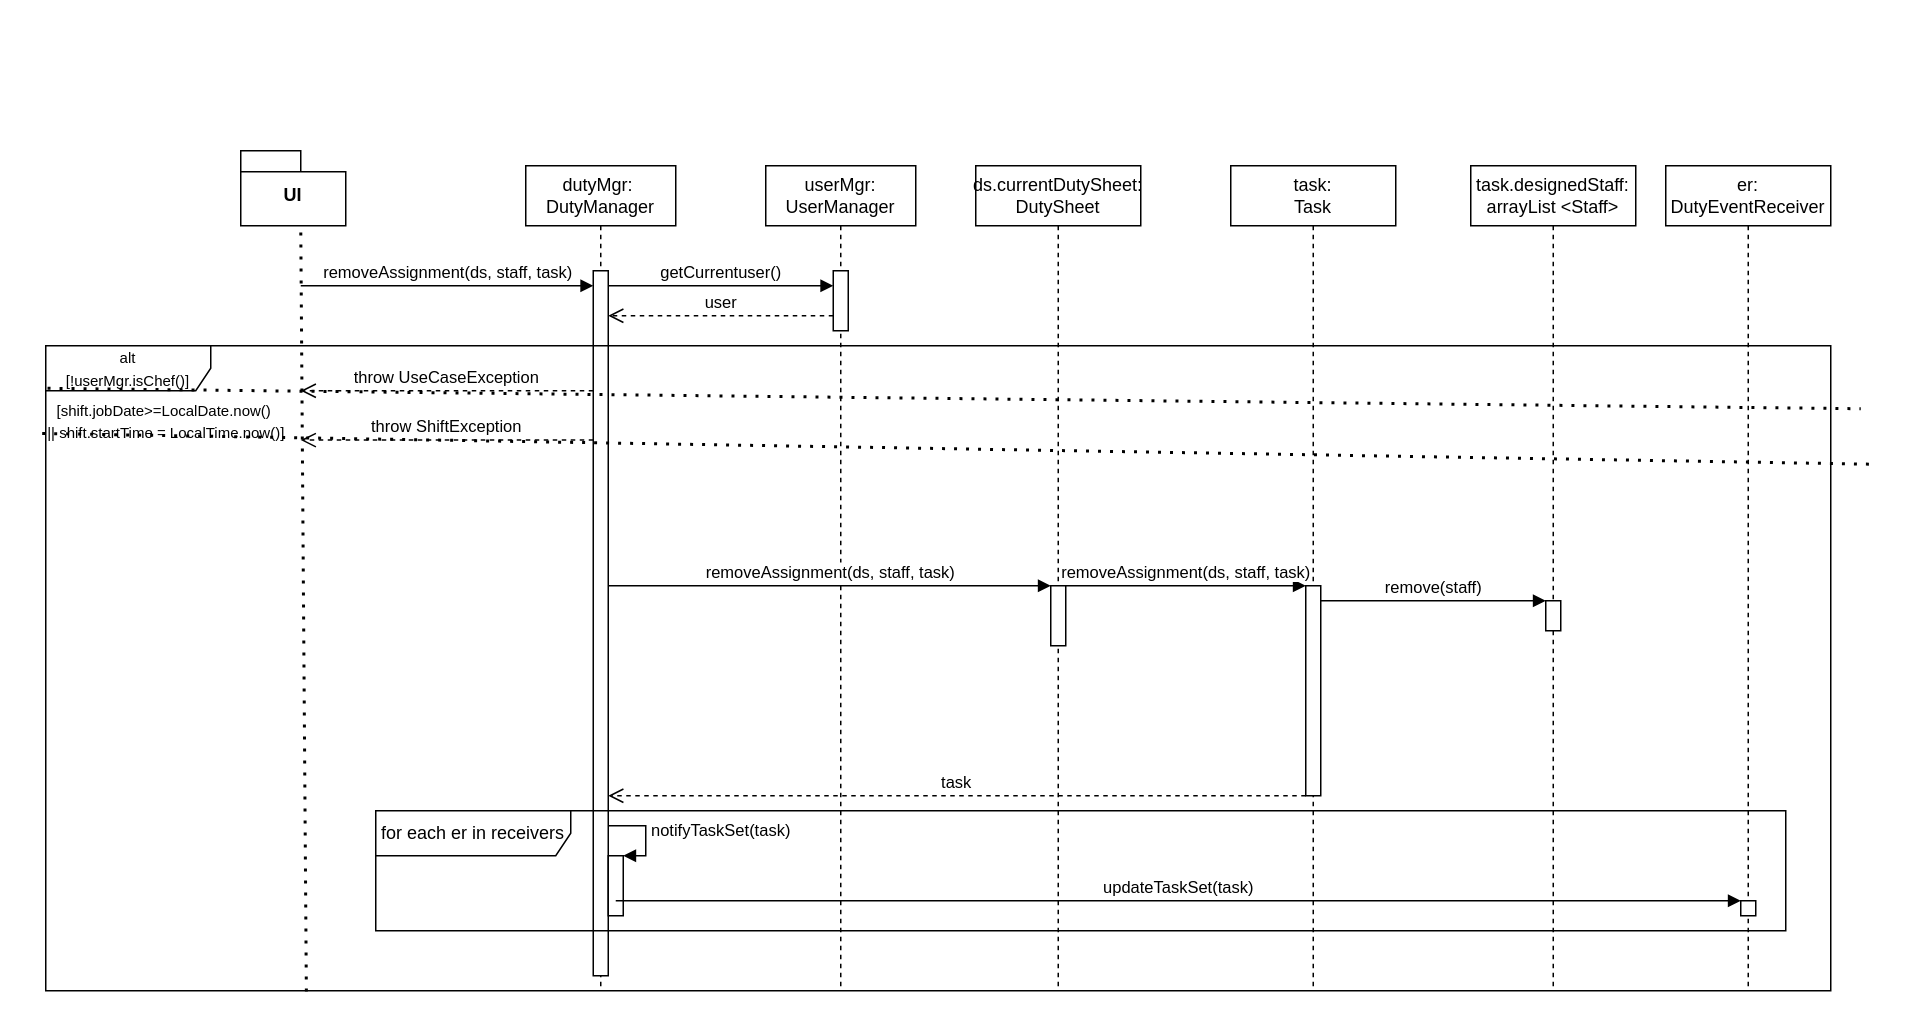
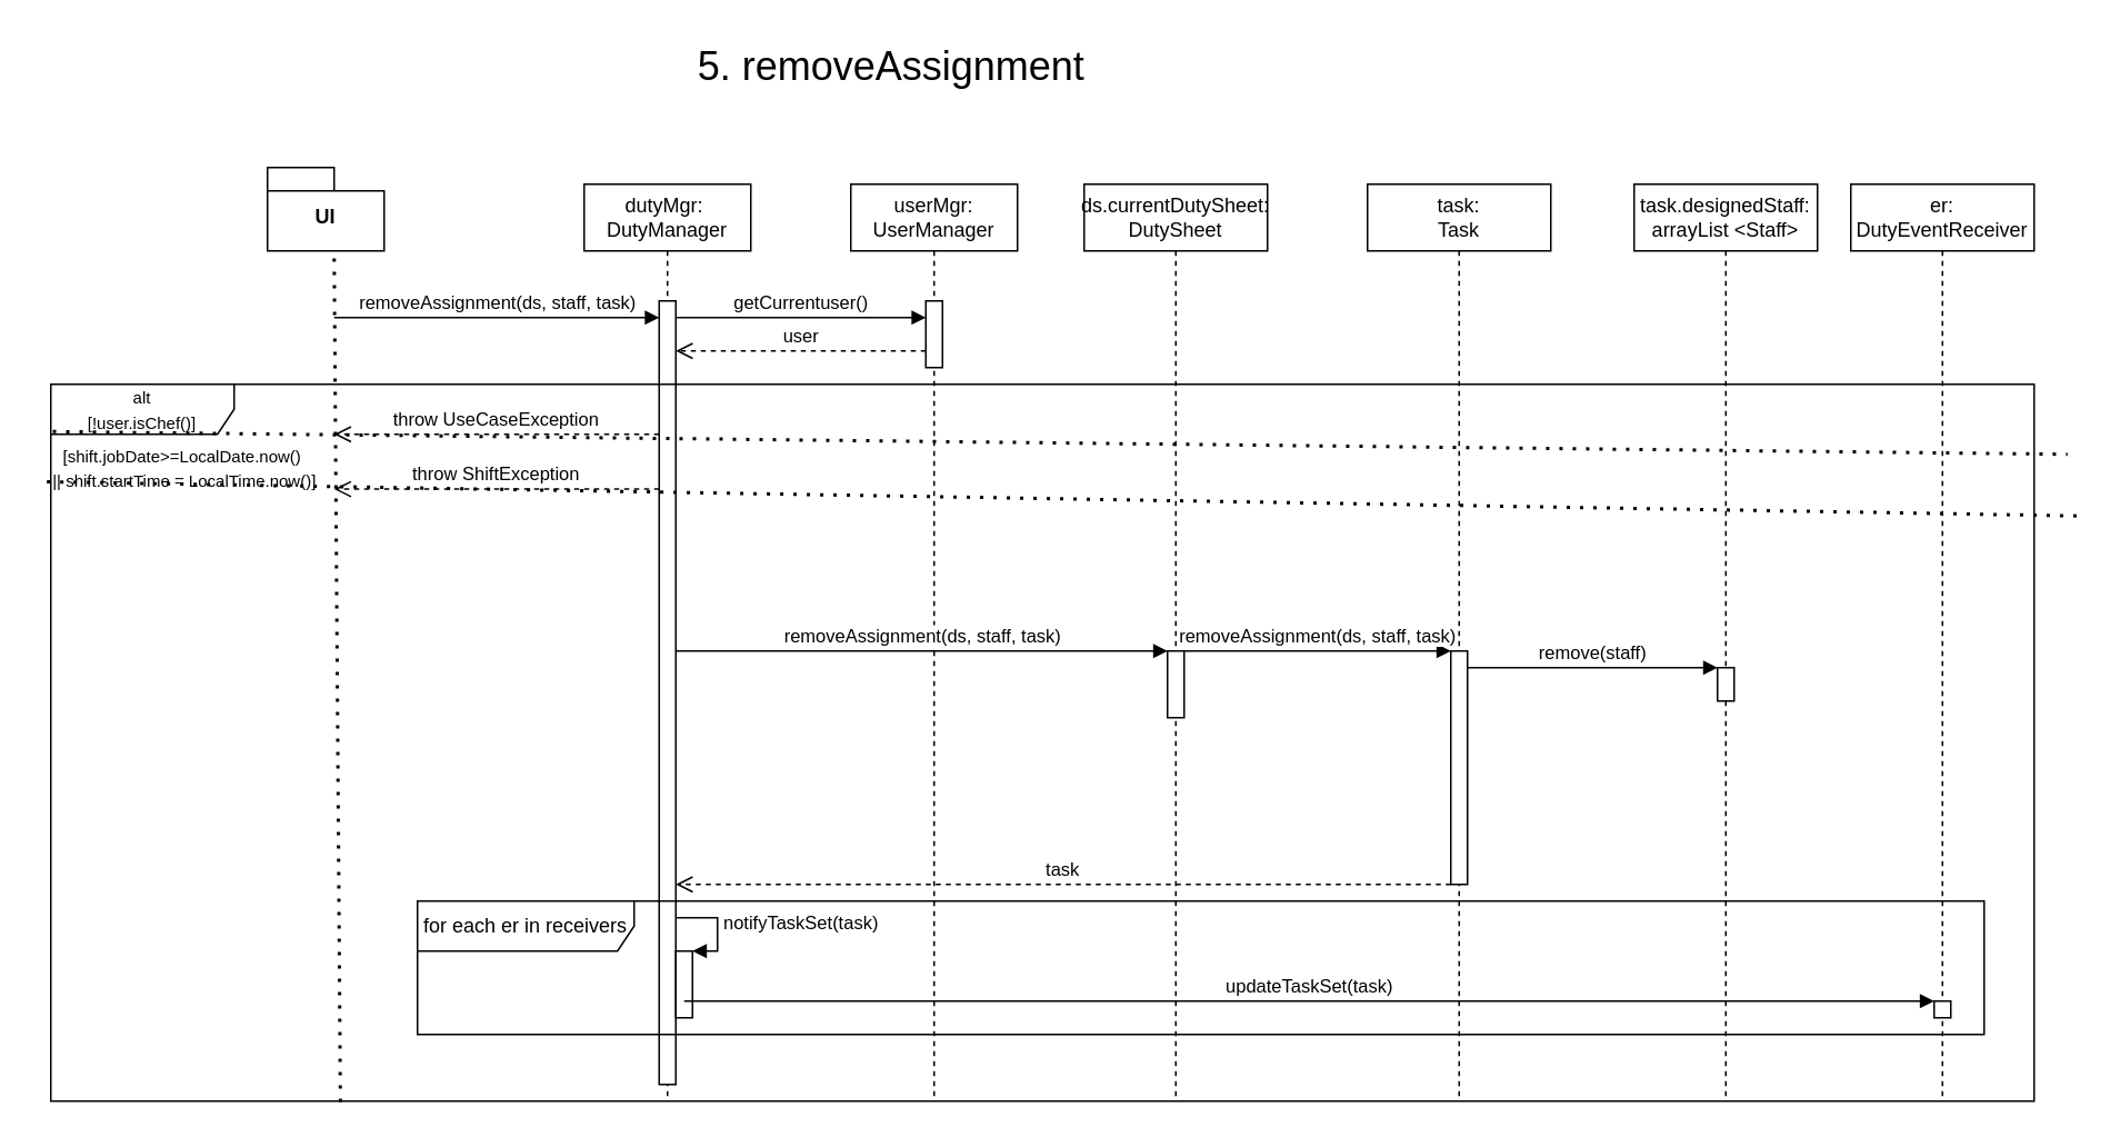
  <mxCell id="0" />
  <mxCell id="1" parent="0" />
  <mxCell id="2" value="" style="endArrow=none;dashed=1;html=1;dashPattern=1 3;strokeWidth=2;rounded=0;exitX=0.146;exitY=1.001;exitDx=0;exitDy=0;exitPerimeter=0;" edge="1" parent="1" source="28"><mxGeometry width="50" height="50" relative="1" as="geometry"><mxPoint x="200" y="870" as="sourcePoint" /><mxPoint x="200" y="150" as="targetPoint" /></mxGeometry></mxCell>
  <mxCell id="3" value="UI" style="shape=folder;fontStyle=1;spacingTop=10;tabWidth=40;tabHeight=14;tabPosition=left;html=1;whiteSpace=wrap;" vertex="1" parent="1"><mxGeometry x="160" y="100" width="70" height="50" as="geometry" /></mxCell>
  <mxCell id="4" value="dutyMgr:&amp;nbsp;&lt;div&gt;DutyManager&lt;/div&gt;" style="shape=umlLifeline;perimeter=lifelinePerimeter;whiteSpace=wrap;html=1;container=1;dropTarget=0;collapsible=0;recursiveResize=0;outlineConnect=0;portConstraint=eastwest;newEdgeStyle={&quot;curved&quot;:0,&quot;rounded&quot;:0};" vertex="1" parent="1"><mxGeometry x="350" y="110" width="100" height="550" as="geometry" /></mxCell>
  <mxCell id="5" value="" style="html=1;points=[[0,0,0,0,5],[0,1,0,0,-5],[1,0,0,0,5],[1,1,0,0,-5]];perimeter=orthogonalPerimeter;outlineConnect=0;targetShapes=umlLifeline;portConstraint=eastwest;newEdgeStyle={&quot;curved&quot;:0,&quot;rounded&quot;:0};" vertex="1" parent="4"><mxGeometry x="45" y="70" width="10" height="470" as="geometry" /></mxCell>
  <mxCell id="6" value="" style="html=1;points=[[0,0,0,0,5],[0,1,0,0,-5],[1,0,0,0,5],[1,1,0,0,-5]];perimeter=orthogonalPerimeter;outlineConnect=0;targetShapes=umlLifeline;portConstraint=eastwest;newEdgeStyle={&quot;curved&quot;:0,&quot;rounded&quot;:0};" vertex="1" parent="4"><mxGeometry x="55" y="460" width="10" height="40" as="geometry" /></mxCell>
  <mxCell id="7" value="notifyTaskSet(task)" style="html=1;align=left;spacingLeft=2;endArrow=block;rounded=0;edgeStyle=orthogonalEdgeStyle;curved=0;rounded=0;" edge="1" parent="4"><mxGeometry relative="1" as="geometry"><mxPoint x="60" y="440" as="sourcePoint" /><Array as="points"><mxPoint x="55" y="440" /><mxPoint x="80" y="440" /><mxPoint x="80" y="460" /></Array><mxPoint x="65" y="460" as="targetPoint" /></mxGeometry></mxCell>
+ <mxCell id="8" value="&lt;font style=&quot;font-size: 24px;&quot;&gt;5. removeAssignment&lt;/font&gt;" style="text;html=1;align=center;verticalAlign=middle;resizable=0;points=[];autosize=1;strokeColor=none;fillColor=none;" vertex="1" parent="1"><mxGeometry x="404" y="20" width="260" height="40" as="geometry" /></mxCell>
  <mxCell id="9" value="removeAssignment(ds, staff, task)" style="html=1;verticalAlign=bottom;endArrow=block;curved=0;rounded=0;" edge="1" parent="1" target="5"><mxGeometry width="80" relative="1" as="geometry"><mxPoint x="200" y="190" as="sourcePoint" /><mxPoint x="380" y="190" as="targetPoint" /></mxGeometry></mxCell>
  <mxCell id="10" value="userMgr:&lt;div&gt;UserManager&lt;/div&gt;" style="shape=umlLifeline;perimeter=lifelinePerimeter;whiteSpace=wrap;html=1;container=1;dropTarget=0;collapsible=0;recursiveResize=0;outlineConnect=0;portConstraint=eastwest;newEdgeStyle={&quot;curved&quot;:0,&quot;rounded&quot;:0};" vertex="1" parent="1"><mxGeometry x="510" y="110" width="100" height="550" as="geometry" /></mxCell>
  <mxCell id="11" value="" style="html=1;points=[[0,0,0,0,5],[0,1,0,0,-5],[1,0,0,0,5],[1,1,0,0,-5]];perimeter=orthogonalPerimeter;outlineConnect=0;targetShapes=umlLifeline;portConstraint=eastwest;newEdgeStyle={&quot;curved&quot;:0,&quot;rounded&quot;:0};" vertex="1" parent="10"><mxGeometry x="45" y="70" width="10" height="40" as="geometry" /></mxCell>
  <mxCell id="12" value="getCurrentuser()" style="html=1;verticalAlign=bottom;endArrow=block;curved=0;rounded=0;" edge="1" parent="1"><mxGeometry width="80" relative="1" as="geometry"><mxPoint x="405" y="190" as="sourcePoint" /><mxPoint x="555" y="190" as="targetPoint" /></mxGeometry></mxCell>
  <mxCell id="13" value="user" style="html=1;verticalAlign=bottom;endArrow=open;dashed=1;endSize=8;curved=0;rounded=0;" edge="1" parent="1" source="11" target="5"><mxGeometry relative="1" as="geometry"><mxPoint x="590" y="200" as="sourcePoint" /><mxPoint x="510" y="200" as="targetPoint" /><Array as="points"><mxPoint x="500" y="210" /></Array></mxGeometry></mxCell>
  <mxCell id="14" value="ds.currentDutySheet:&lt;div&gt;DutySheet&lt;/div&gt;" style="shape=umlLifeline;perimeter=lifelinePerimeter;whiteSpace=wrap;html=1;container=1;dropTarget=0;collapsible=0;recursiveResize=0;outlineConnect=0;portConstraint=eastwest;newEdgeStyle={&quot;curved&quot;:0,&quot;rounded&quot;:0};" vertex="1" parent="1"><mxGeometry x="650" y="110" width="110" height="550" as="geometry" /></mxCell>
  <mxCell id="15" value="" style="html=1;points=[[0,0,0,0,5],[0,1,0,0,-5],[1,0,0,0,5],[1,1,0,0,-5]];perimeter=orthogonalPerimeter;outlineConnect=0;targetShapes=umlLifeline;portConstraint=eastwest;newEdgeStyle={&quot;curved&quot;:0,&quot;rounded&quot;:0};" vertex="1" parent="14"><mxGeometry x="50" y="280" width="10" height="40" as="geometry" /></mxCell>
  <mxCell id="16" value="removeAssignment(ds, staff, task)" style="html=1;verticalAlign=bottom;endArrow=block;curved=0;rounded=0;" edge="1" parent="1" target="15"><mxGeometry width="80" relative="1" as="geometry"><mxPoint x="405" y="390" as="sourcePoint" /><mxPoint x="715" y="390" as="targetPoint" /></mxGeometry></mxCell>
  <mxCell id="17" value="task:&lt;div&gt;Task&lt;/div&gt;" style="shape=umlLifeline;perimeter=lifelinePerimeter;whiteSpace=wrap;html=1;container=1;dropTarget=0;collapsible=0;recursiveResize=0;outlineConnect=0;portConstraint=eastwest;newEdgeStyle={&quot;curved&quot;:0,&quot;rounded&quot;:0};" vertex="1" parent="1"><mxGeometry x="820" y="110" width="110" height="550" as="geometry" /></mxCell>
  <mxCell id="18" value="" style="html=1;points=[[0,0,0,0,5],[0,1,0,0,-5],[1,0,0,0,5],[1,1,0,0,-5]];perimeter=orthogonalPerimeter;outlineConnect=0;targetShapes=umlLifeline;portConstraint=eastwest;newEdgeStyle={&quot;curved&quot;:0,&quot;rounded&quot;:0};" vertex="1" parent="17"><mxGeometry x="50" y="280" width="10" height="140" as="geometry" /></mxCell>
  <mxCell id="19" value="removeAssignment(ds, staff, task)" style="html=1;verticalAlign=bottom;endArrow=block;curved=0;rounded=0;" edge="1" parent="1" target="18"><mxGeometry width="80" relative="1" as="geometry"><mxPoint x="710" y="390" as="sourcePoint" /><mxPoint x="840" y="390" as="targetPoint" /></mxGeometry></mxCell>
  <mxCell id="20" value="remove(staff)" style="html=1;verticalAlign=bottom;endArrow=block;curved=0;rounded=0;" edge="1" parent="1"><mxGeometry width="80" relative="1" as="geometry"><mxPoint x="880" y="400" as="sourcePoint" /><mxPoint x="1030" y="400" as="targetPoint" /></mxGeometry></mxCell>
  <mxCell id="21" value="task.designedStaff:&lt;div&gt;&lt;div&gt;arrayList &amp;lt;Staff&amp;gt;&lt;/div&gt;&lt;/div&gt;" style="shape=umlLifeline;perimeter=lifelinePerimeter;whiteSpace=wrap;html=1;container=1;dropTarget=0;collapsible=0;recursiveResize=0;outlineConnect=0;portConstraint=eastwest;newEdgeStyle={&quot;curved&quot;:0,&quot;rounded&quot;:0};" vertex="1" parent="1"><mxGeometry x="980" y="110" width="110" height="550" as="geometry" /></mxCell>
  <mxCell id="22" value="" style="html=1;points=[[0,0,0,0,5],[0,1,0,0,-5],[1,0,0,0,5],[1,1,0,0,-5]];perimeter=orthogonalPerimeter;outlineConnect=0;targetShapes=umlLifeline;portConstraint=eastwest;newEdgeStyle={&quot;curved&quot;:0,&quot;rounded&quot;:0};" vertex="1" parent="21"><mxGeometry x="50" y="290" width="10" height="20" as="geometry" /></mxCell>
  <mxCell id="23" value="er:&lt;div&gt;DutyEventReceiver&lt;/div&gt;" style="shape=umlLifeline;perimeter=lifelinePerimeter;whiteSpace=wrap;html=1;container=1;dropTarget=0;collapsible=0;recursiveResize=0;outlineConnect=0;portConstraint=eastwest;newEdgeStyle={&quot;curved&quot;:0,&quot;rounded&quot;:0};" vertex="1" parent="1"><mxGeometry x="1110" y="110" width="110" height="550" as="geometry" /></mxCell>
  <mxCell id="24" value="" style="html=1;points=[[0,0,0,0,5],[0,1,0,0,-5],[1,0,0,0,5],[1,1,0,0,-5]];perimeter=orthogonalPerimeter;outlineConnect=0;targetShapes=umlLifeline;portConstraint=eastwest;newEdgeStyle={&quot;curved&quot;:0,&quot;rounded&quot;:0};" vertex="1" parent="23"><mxGeometry x="50" y="490" width="10" height="10" as="geometry" /></mxCell>
  <mxCell id="25" value="task" style="html=1;verticalAlign=bottom;endArrow=open;dashed=1;endSize=8;curved=0;rounded=0;" edge="1" parent="1"><mxGeometry relative="1" as="geometry"><mxPoint x="870" y="530" as="sourcePoint" /><mxPoint x="405" y="530" as="targetPoint" /></mxGeometry></mxCell>
  <mxCell id="26" value="updateTaskSet(task)" style="html=1;verticalAlign=bottom;endArrow=block;curved=0;rounded=0;" edge="1" parent="1" target="24"><mxGeometry width="80" relative="1" as="geometry"><mxPoint x="410" y="600" as="sourcePoint" /><mxPoint x="555" y="600" as="targetPoint" /></mxGeometry></mxCell>
  <mxCell id="27" value="for each er in receivers" style="shape=umlFrame;whiteSpace=wrap;html=1;pointerEvents=0;width=130;height=30;" vertex="1" parent="1"><mxGeometry x="250" y="540" width="940" height="80" as="geometry" /></mxCell>
- <mxCell id="28" value="&lt;font style=&quot;font-size: 10px;&quot;&gt;alt&lt;/font&gt;&lt;div&gt;&lt;font style=&quot;font-size: 10px;&quot;&gt;[!userMgr.isChef()]&lt;/font&gt;&lt;/div&gt;" style="shape=umlFrame;whiteSpace=wrap;html=1;pointerEvents=0;width=110;height=30;" vertex="1" parent="1"><mxGeometry x="30" y="230" width="1190" height="430" as="geometry" /></mxCell>
+ <mxCell id="28" value="&lt;font style=&quot;font-size: 10px;&quot;&gt;alt&lt;/font&gt;&lt;div&gt;&lt;font style=&quot;font-size: 10px;&quot;&gt;[!user.isChef()]&lt;/font&gt;&lt;/div&gt;" style="shape=umlFrame;whiteSpace=wrap;html=1;pointerEvents=0;width=110;height=30;" vertex="1" parent="1"><mxGeometry x="30" y="230" width="1190" height="430" as="geometry" /></mxCell>
  <mxCell id="29" value="throw UseCaseException" style="html=1;verticalAlign=bottom;endArrow=open;dashed=1;endSize=8;curved=0;rounded=0;" edge="1" parent="1"><mxGeometry relative="1" as="geometry"><mxPoint x="395" y="260" as="sourcePoint" /><mxPoint x="200" y="260" as="targetPoint" /></mxGeometry></mxCell>
  <mxCell id="30" value="" style="endArrow=none;dashed=1;html=1;dashPattern=1 3;strokeWidth=2;rounded=0;exitX=0.001;exitY=0.066;exitDx=0;exitDy=0;exitPerimeter=0;" edge="1" parent="1" source="28"><mxGeometry width="50" height="50" relative="1" as="geometry"><mxPoint x="89.7" y="271.56" as="sourcePoint" /><mxPoint x="1240" y="272" as="targetPoint" /></mxGeometry></mxCell>
  <mxCell id="31" value="" style="endArrow=none;dashed=1;html=1;dashPattern=1 3;strokeWidth=2;rounded=0;exitX=-0.002;exitY=0.136;exitDx=0;exitDy=0;exitPerimeter=0;" edge="1" parent="1" source="28"><mxGeometry width="50" height="50" relative="1" as="geometry"><mxPoint x="90.7" y="308.56" as="sourcePoint" /><mxPoint x="1250" y="309" as="targetPoint" /></mxGeometry></mxCell>
  <mxCell id="32" value="&lt;font style=&quot;font-size: 10px;&quot;&gt;[shift.jobDate&amp;gt;=LocalDate.now()&amp;nbsp;&lt;/font&gt;&lt;div&gt;&lt;font style=&quot;font-size: 10px;&quot;&gt;|| shift.startTime = LocalTime.now()&lt;/font&gt;&lt;span style=&quot;font-size: 10px; background-color: initial;&quot;&gt;]&lt;/span&gt;&lt;/div&gt;" style="text;html=1;align=center;verticalAlign=middle;resizable=0;points=[];autosize=1;strokeColor=none;fillColor=none;" vertex="1" parent="1"><mxGeometry x="20" y="260" width="180" height="40" as="geometry" /></mxCell>
  <mxCell id="33" value="throw ShiftException" style="html=1;verticalAlign=bottom;endArrow=open;dashed=1;endSize=8;curved=0;rounded=0;" edge="1" parent="1"><mxGeometry relative="1" as="geometry"><mxPoint x="395" y="292.9" as="sourcePoint" /><mxPoint x="200" y="292.9" as="targetPoint" /></mxGeometry></mxCell>
